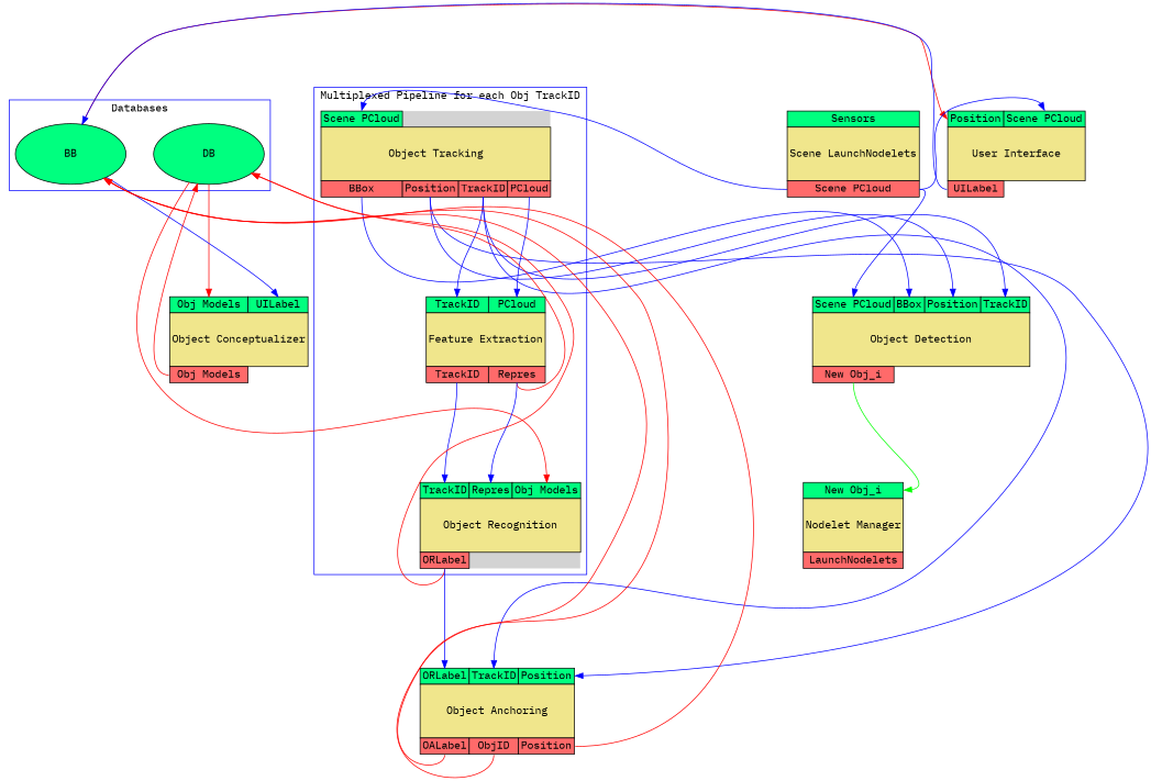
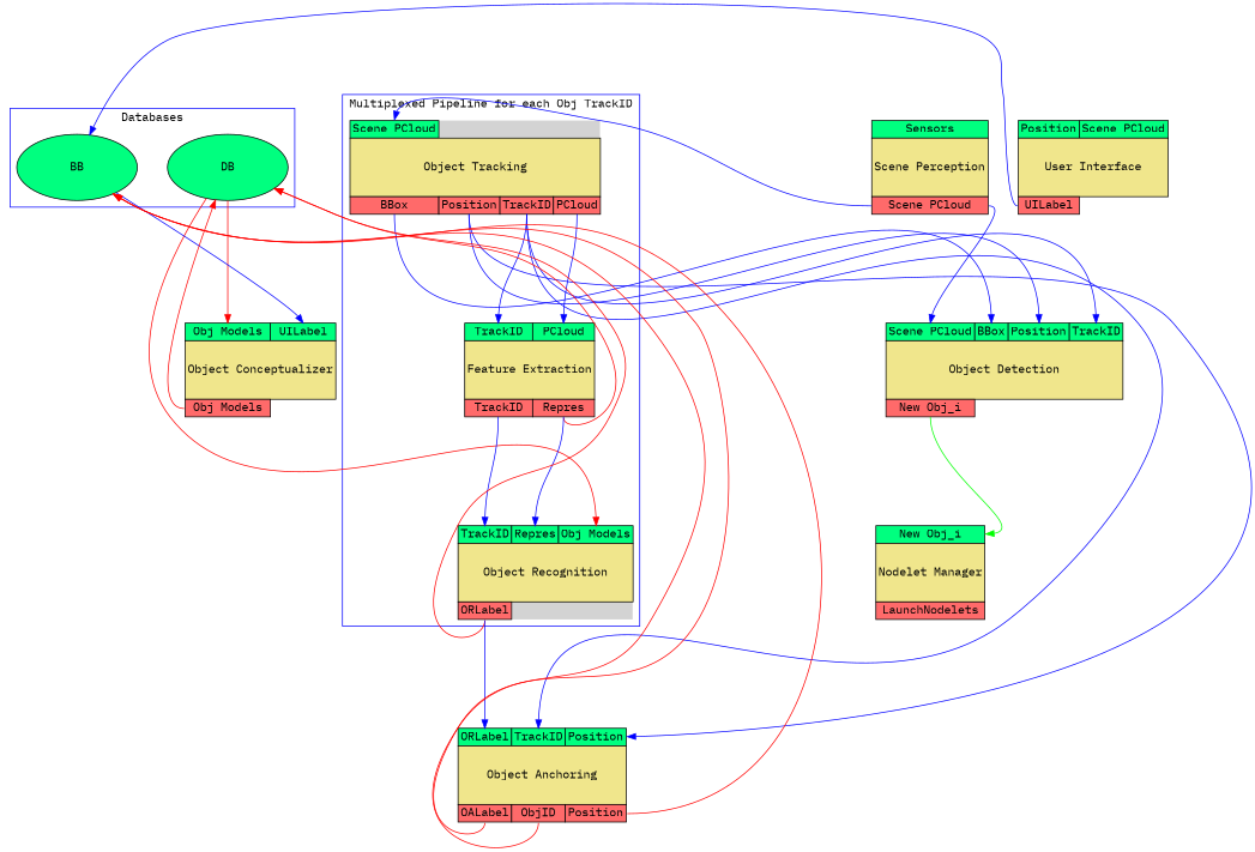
  digraph {
    compound=true
    fontname="IBM Plex Mono"
    nodesep=0.5
    ranksep=1.8
    splines=spline
    node [fontname="IBM Plex Mono" margin=0 shape=none]
    edge [color=blue constraint=false fontname="IBM Plex Mono" fontsize=8]
    n1 [fillcolor=springgreen height=1.1 label=DB rank=min shape=ellipse style=filled width=2]
    n2 [fillcolor=springgreen height=1.1 label=BB rank=min shape=ellipse style=filled width=2]
    n3 [label=< <TABLE BORDER="0" CELLBORDER="1" CELLSPACING="0" CELLPADDING="2"> <TR> <TD BGCOLOR="springgreen" PORT="Scene PCloud">Scene PCloud</TD> </TR> <TR><TD BGCOLOR="khaki" COLSPAN="4" PORT="here" HEIGHT="70">Object Tracking</TD> </TR> <TR> <TD BGCOLOR="indianred1" PORT="BBox">BBox</TD> <TD BGCOLOR="indianred1" PORT="Pos">Position</TD> <TD BGCOLOR="indianred1" PORT="TrackID">TrackID</TD> <TD BGCOLOR="indianred1" PORT="PCloud">PCloud</TD> </TR> </TABLE>> style=filled]
    n4 [label=< <TABLE BORDER="0" CELLBORDER="1" CELLSPACING="0" CELLPADDING="2"> <TR> <TD BGCOLOR="springgreen" PORT="InTrackID">TrackID</TD> <TD BGCOLOR="springgreen" PORT="PCloud">PCloud</TD> </TR> <TR><TD BGCOLOR="khaki" COLSPAN="2" PORT="here" HEIGHT="70">Feature Extraction</TD> </TR> <TR> <TD BGCOLOR="indianred1" PORT="OutTrackID">TrackID</TD> <TD BGCOLOR="indianred1" PORT="Repres">Repres</TD> </TR> </TABLE>> style=filled]
    n5 [label=< <TABLE BORDER="0" CELLBORDER="1" CELLSPACING="0" CELLPADDING="2"> <TR> <TD BGCOLOR="springgreen" PORT="TrackID">TrackID</TD> <TD BGCOLOR="springgreen" PORT="Repres">Repres</TD> <TD BGCOLOR="springgreen" PORT="Obj Models">Obj Models</TD> </TR> <TR><TD BGCOLOR="khaki" COLSPAN="3" PORT="here" HEIGHT="70">Object Recognition</TD> </TR> <TR> <TD BGCOLOR="indianred1" PORT="ORLabel">ORLabel</TD> </TR> </TABLE>> style=filled]
    n6 [label=< <TABLE BORDER="0" CELLBORDER="1" CELLSPACING="0" CELLPADDING="2"> <TR> <TD BGCOLOR="springgreen" PORT="InObj Models">Obj Models</TD> <TD BGCOLOR="springgreen" PORT="UILabel">UILabel</TD> </TR> <TR><TD BGCOLOR="khaki" COLSPAN="2" PORT="here" HEIGHT="70">Object Conceptualizer</TD> </TR> <TR> <TD BGCOLOR="indianred1" PORT="OutObj Models">Obj Models</TD> </TR> </TABLE>>]
    n7 [label=< <TABLE BORDER="0" CELLBORDER="1" CELLSPACING="0" CELLPADDING="2"> <TR> <TD BGCOLOR="springgreen" PORT="Pos">Position</TD> <TD BGCOLOR="springgreen" PORT="Scene PCloud">Scene PCloud</TD> </TR> <TR><TD BGCOLOR="khaki" COLSPAN="2" PORT="here" HEIGHT="70">User Interface</TD> </TR> <TR> <TD BGCOLOR="indianred1" PORT="UILabel">UILabel</TD> </TR> </TABLE>>]
    n8 [label=< <TABLE BORDER="0" CELLBORDER="1" CELLSPACING="0" CELLPADDING="2"> <TR> <TD BGCOLOR="springgreen" PORT="Scene PCloud">Scene PCloud</TD> <TD WIDTH="10%" BGCOLOR="springgreen" PORT="BBox">BBox</TD> <TD WIDTH="10%" BGCOLOR="springgreen" PORT="Pos">Position</TD> <TD WIDTH="10%" BGCOLOR="springgreen" PORT="TrackID">TrackID</TD> </TR> <TR><TD WIDTH="100%" BGCOLOR="khaki" COLSPAN="4" PORT="here" HEIGHT="70">Object Detection</TD> </TR> <TR> <TD BGCOLOR="indianred1" PORT="OD3">New Obj_i</TD> </TR> </TABLE>> rank=same]
    n9 [label=< <TABLE BORDER="0" CELLBORDER="1" CELLSPACING="0" CELLPADDING="2"> <TR> <TD BGCOLOR="springgreen" PORT="ORLabel">ORLabel</TD> <TD BGCOLOR="springgreen" PORT="TrackID">TrackID</TD> <TD BGCOLOR="springgreen" PORT="Pos">Position</TD> </TR> <TR><TD BGCOLOR="khaki" COLSPAN="3" PORT="here" HEIGHT="70">Object Anchoring</TD> </TR> <TR> <TD BGCOLOR="indianred1" PORT="OALabel">OALabel</TD> <TD BGCOLOR="indianred1" PORT="ObjID">ObjID</TD> <TD BGCOLOR="indianred1" PORT="OutPos">Position</TD> </TR> </TABLE>>]
-   n10 [label=< <TABLE BORDER="0" CELLBORDER="1" CELLSPACING="0" CELLPADDING="2"> <TR> <TD WIDTH="10%" BGCOLOR="springgreen" PORT="Sensors">Sensors</TD> </TR> <TR><TD WIDTH="100%" BGCOLOR="khaki" COLSPAN="1" PORT="here" HEIGHT="70">Scene LaunchNodelets</TD> </TR> <TR> <TD BGCOLOR="indianred1" PORT="Scene PCloud">Scene PCloud</TD> </TR> </TABLE>> rank=same]
+   n10 [label=< <TABLE BORDER="0" CELLBORDER="1" CELLSPACING="0" CELLPADDING="2"> <TR> <TD WIDTH="10%" BGCOLOR="springgreen" PORT="Sensors">Sensors</TD> </TR> <TR><TD WIDTH="100%" BGCOLOR="khaki" COLSPAN="1" PORT="here" HEIGHT="70">Scene Perception</TD> </TR> <TR> <TD BGCOLOR="indianred1" PORT="Scene PCloud">Scene PCloud</TD> </TR> </TABLE>> rank=same]
    n11 [label=< <TABLE BORDER="0" CELLBORDER="1" CELLSPACING="0" CELLPADDING="2"> <TR> <TD BGCOLOR="springgreen" PORT="IP1">New Obj_i</TD> </TR> <TR><TD BGCOLOR="khaki" COLSPAN="1" PORT="here" HEIGHT="70">Nodelet Manager</TD> </TR> <TR> <TD BGCOLOR="indianred1" PORT="LaunchNodelets">LaunchNodelets</TD> </TR> </TABLE>> rank=same]
    subgraph cluster_1 {
      color=blue
      label=Databases
      n1
      n2
    }
    subgraph cluster_2 {
      color=blue
      label="Multiplexed Pipeline for each Obj TrackID"
      n3
      n4
      n5
    }
    n1 -> n5 [color=red headport="Obj Models"]
    n1 -> n6 [color=red headport="InObj Models" constraint=""]
    n2 -> n6 [headport=UILabel]
-   n2 -> n7 [color=red headport=Pos]
    n3 -> n4 [headport=InTrackID tailport=TrackID constraint=""]
    n3 -> n4 [headport=PCloud tailport=PCloud constraint=""]
    n3 -> n8 [headport=Pos tailport=Pos weight=140]
    n3 -> n8 [headport=TrackID tailport=TrackID weight=140]
    n3 -> n8 [headport=BBox tailport=BBox weight=140]
    n3 -> n9 [headport=TrackID tailport=TrackID]
    n3 -> n9 [headport=Pos tailport=Pos]
    n4 -> n1 [color=red tailport=Repres]
    n4 -> n5 [headport=TrackID tailport=OutTrackID constraint=""]
    n4 -> n5 [headport=Repres tailport=Repres constraint=""]
    n5 -> n1 [color=red tailport=ORLabel]
    n5 -> n9 [constraint=true headport=ORLabel tailport=ORLabel]
    n6 -> n1 [color=red tailport="OutObj Models"]
    n7 -> n2 [tailport=UILabel]
    n8 -> n11 [color=green constraint=true headport=IP1 tailport=OD3 weight=50]
    n9 -> n2 [color=red tailport=OALabel]
    n9 -> n2 [color=red tailport=ObjID]
    n9 -> n2 [color=red tailport=OutPos]
    n10 -> n3 [headport="Scene PCloud" tailport="Scene PCloud"]
-   n10 -> n7 [headport="Scene PCloud" spline=spline tailport="Scene PCloud"]
    n10 -> n8 [constraint=true headport="Scene PCloud" tailport="Scene PCloud"]
  }
